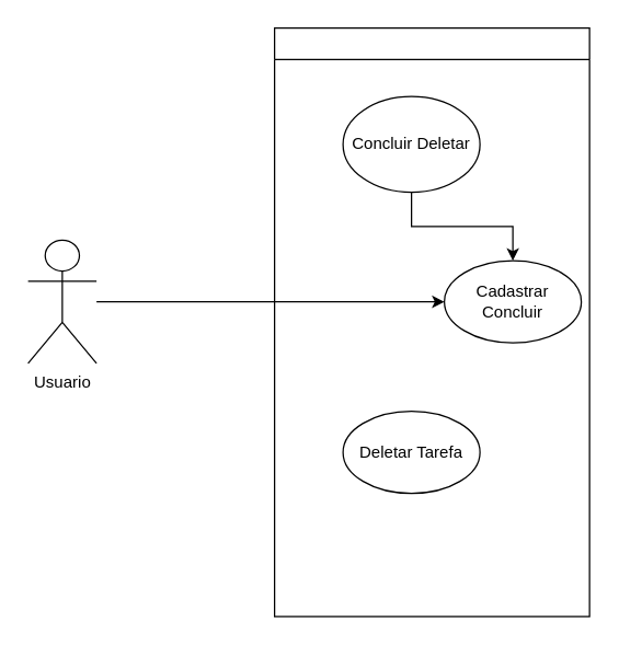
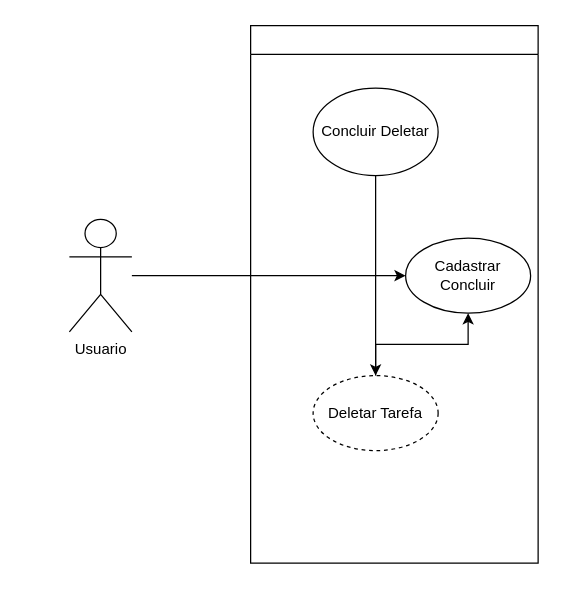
  <mxCell id="0" />
  <mxCell id="1" parent="0" />
  <mxCell id="2" value="" style="edgeStyle=orthogonalEdgeStyle;rounded=0;orthogonalLoop=1;jettySize=auto;html=1;" parent="1" source="3" target="5" edge="1"><mxGeometry relative="1" as="geometry" /></mxCell>
- <mxCell id="3" value="Usuario" style="shape=umlActor;verticalLabelPosition=bottom;verticalAlign=top;html=1;outlineConnect=0;" parent="1" vertex="1"><mxGeometry x="20" y="175" width="50" height="90" as="geometry" /></mxCell>
+ <mxCell id="3" value="Usuario" style="shape=umlActor;verticalLabelPosition=bottom;verticalAlign=top;html=1;outlineConnect=0;" parent="1" vertex="1"><mxGeometry x="55" y="175" width="50" height="90" as="geometry" /></mxCell>
  <mxCell id="4" value="" style="swimlane;whiteSpace=wrap;html=1;" vertex="1" parent="1"><mxGeometry x="200" y="20" width="230" height="430" as="geometry"><mxRectangle x="290" y="-170" width="50" height="40" as="alternateBounds" /></mxGeometry></mxCell>
  <mxCell id="5" value="Cadastrar Concluir" style="ellipse;whiteSpace=wrap;html=1;" parent="4" vertex="1"><mxGeometry x="124" y="170" width="100" height="60" as="geometry" /></mxCell>
- <mxCell id="6" value="" style="edgeStyle=orthogonalEdgeStyle;rounded=0;orthogonalLoop=1;jettySize=auto;html=1;" edge="1" parent="4" source="7" target="5"><mxGeometry relative="1" as="geometry" /></mxCell>
+ <mxCell id="6" value="" style="edgeStyle=orthogonalEdgeStyle;rounded=0;orthogonalLoop=1;jettySize=auto;html=1;" edge="1" parent="4" source="7" target="9"><mxGeometry relative="1" as="geometry" /></mxCell>
  <mxCell id="7" value="Concluir Deletar" style="ellipse;whiteSpace=wrap;html=1;" vertex="1" parent="4"><mxGeometry x="50" y="50" width="100" height="70" as="geometry" /></mxCell>
- <mxCell id="9" value="Deletar Tarefa" style="ellipse;whiteSpace=wrap;html=1;" vertex="1" parent="4"><mxGeometry x="50" y="280" width="100" height="60" as="geometry" /></mxCell>
+ <mxCell id="8" value="" style="edgeStyle=orthogonalEdgeStyle;rounded=0;orthogonalLoop=1;jettySize=auto;html=1;" edge="1" parent="4" source="9" target="5"><mxGeometry relative="1" as="geometry" /></mxCell>
+ <mxCell id="9" value="Deletar Tarefa" style="ellipse;whiteSpace=wrap;html=1;dashed=1;" vertex="1" parent="4"><mxGeometry x="50" y="280" width="100" height="60" as="geometry" /></mxCell>
